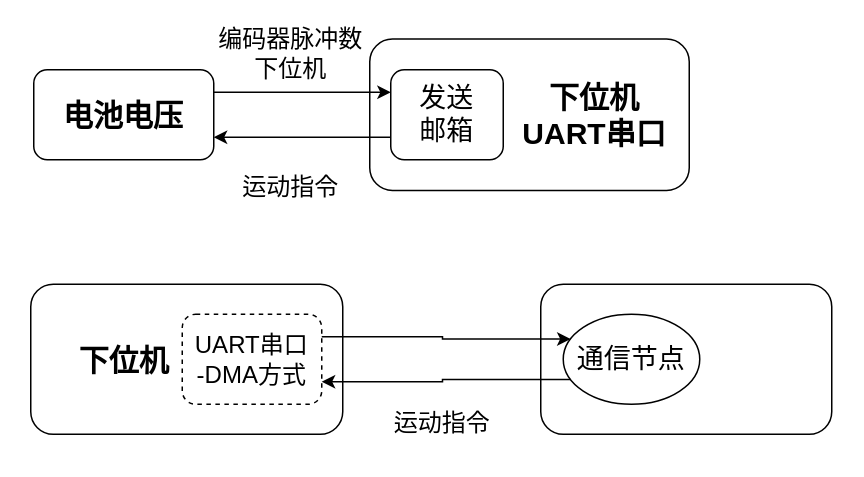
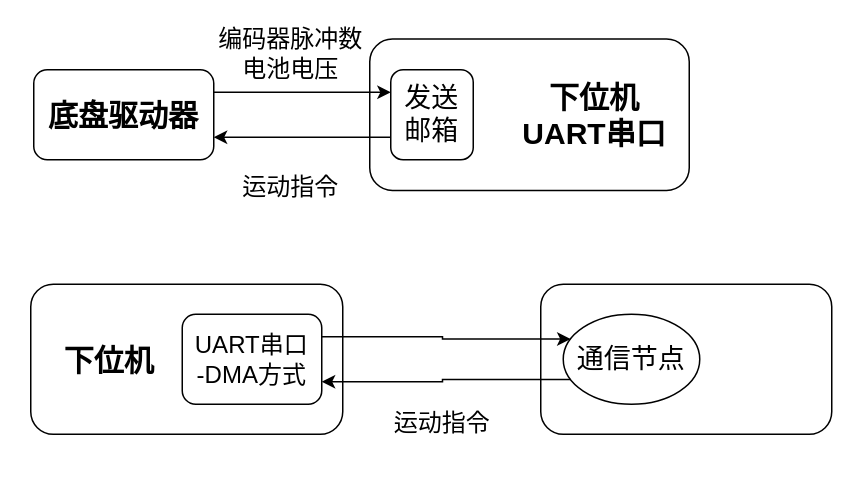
  <mxCell id="0" />
  <mxCell id="1" parent="0" />
  <mxCell id="2" value="" style="rounded=1;whiteSpace=wrap;html=1;fillColor=none;" vertex="1" parent="1"><mxGeometry x="246" y="25.5" width="213" height="101" as="geometry" /></mxCell>
  <mxCell id="3" value="下位机&lt;br&gt;UART串口" style="text;html=1;strokeColor=none;fillColor=none;align=center;verticalAlign=middle;whiteSpace=wrap;rounded=0;fontSize=20;fontStyle=1" vertex="1" parent="1"><mxGeometry x="342" y="61" width="108" height="30" as="geometry" /></mxCell>
  <mxCell id="4" style="edgeStyle=orthogonalEdgeStyle;rounded=0;orthogonalLoop=1;jettySize=auto;html=1;exitX=0;exitY=0.75;exitDx=0;exitDy=0;entryX=1;entryY=0.75;entryDx=0;entryDy=0;fontSize=20;" edge="1" parent="1" source="5" target="7"><mxGeometry relative="1" as="geometry" /></mxCell>
- <mxCell id="5" value="发送&lt;br style=&quot;font-size: 18px;&quot;&gt;邮箱" style="rounded=1;whiteSpace=wrap;html=1;fontSize=18;fillColor=none;" vertex="1" parent="1"><mxGeometry x="260" y="46" width="75" height="60" as="geometry" /></mxCell>
+ <mxCell id="5" value="发送&lt;br style=&quot;font-size: 18px;&quot;&gt;邮箱" style="rounded=1;whiteSpace=wrap;html=1;fontSize=18;fillColor=none;" vertex="1" parent="1"><mxGeometry x="260" y="46" width="55" height="60" as="geometry" /></mxCell>
  <mxCell id="6" style="edgeStyle=orthogonalEdgeStyle;rounded=0;orthogonalLoop=1;jettySize=auto;html=1;exitX=1;exitY=0.25;exitDx=0;exitDy=0;entryX=0;entryY=0.25;entryDx=0;entryDy=0;fontSize=20;" edge="1" parent="1" source="7" target="5"><mxGeometry relative="1" as="geometry" /></mxCell>
- <mxCell id="7" value="&lt;b&gt;电池电压&lt;/b&gt;" style="rounded=1;whiteSpace=wrap;html=1;fontSize=20;fillColor=none;" vertex="1" parent="1"><mxGeometry x="22" y="46" width="120" height="60" as="geometry" /></mxCell>
- <mxCell id="8" value="编码器脉冲数&lt;br&gt;下位机" style="text;html=1;strokeColor=none;fillColor=none;align=center;verticalAlign=middle;whiteSpace=wrap;rounded=0;fontSize=16;" vertex="1" parent="1"><mxGeometry x="135" y="20" width="117" height="30" as="geometry" /></mxCell>
+ <mxCell id="7" value="&lt;b&gt;底盘驱动器&lt;/b&gt;" style="rounded=1;whiteSpace=wrap;html=1;fontSize=20;fillColor=none;" vertex="1" parent="1"><mxGeometry x="22" y="46" width="120" height="60" as="geometry" /></mxCell>
+ <mxCell id="8" value="编码器脉冲数&lt;br&gt;电池电压" style="text;html=1;strokeColor=none;fillColor=none;align=center;verticalAlign=middle;whiteSpace=wrap;rounded=0;fontSize=16;" vertex="1" parent="1"><mxGeometry x="135" y="20" width="117" height="30" as="geometry" /></mxCell>
  <mxCell id="9" value="运动指令" style="text;html=1;strokeColor=none;fillColor=none;align=center;verticalAlign=middle;whiteSpace=wrap;rounded=0;fontSize=16;" vertex="1" parent="1"><mxGeometry x="135" y="109" width="117" height="30" as="geometry" /></mxCell>
  <mxCell id="10" value="" style="rounded=1;whiteSpace=wrap;html=1;fontSize=16;fillColor=none;" vertex="1" parent="1"><mxGeometry x="20" y="189" width="208" height="100" as="geometry" /></mxCell>
- <mxCell id="11" value="下位机" style="text;html=1;strokeColor=none;fillColor=none;align=center;verticalAlign=middle;whiteSpace=wrap;rounded=0;fontSize=20;fontStyle=1" vertex="1" parent="1"><mxGeometry x="51" y="223" width="63" height="32" as="geometry" /></mxCell>
+ <mxCell id="11" value="下位机" style="text;html=1;strokeColor=none;fillColor=none;align=center;verticalAlign=middle;whiteSpace=wrap;rounded=0;fontSize=20;fontStyle=1" vertex="1" parent="1"><mxGeometry x="41" y="223" width="63" height="32" as="geometry" /></mxCell>
  <mxCell id="12" style="edgeStyle=orthogonalEdgeStyle;rounded=0;orthogonalLoop=1;jettySize=auto;html=1;exitX=1;exitY=0.25;exitDx=0;exitDy=0;entryX=0;entryY=0.25;entryDx=0;entryDy=0;fontSize=18;" edge="1" parent="1" source="13" target="15"><mxGeometry relative="1" as="geometry" /></mxCell>
- <mxCell id="13" value="UART串口&lt;br&gt;-DMA方式" style="rounded=1;whiteSpace=wrap;html=1;fontSize=16;fillColor=none;dashed=1;" vertex="1" parent="1"><mxGeometry x="121" y="209" width="93" height="60" as="geometry" /></mxCell>
+ <mxCell id="13" value="UART串口&lt;br&gt;-DMA方式" style="rounded=1;whiteSpace=wrap;html=1;fontSize=16;fillColor=none;" vertex="1" parent="1"><mxGeometry x="121" y="209" width="93" height="60" as="geometry" /></mxCell>
  <mxCell id="14" style="edgeStyle=orthogonalEdgeStyle;rounded=0;orthogonalLoop=1;jettySize=auto;html=1;exitX=0;exitY=0.75;exitDx=0;exitDy=0;entryX=1;entryY=0.75;entryDx=0;entryDy=0;fontSize=18;" edge="1" parent="1" source="15" target="13"><mxGeometry relative="1" as="geometry" /></mxCell>
  <mxCell id="15" value="通信节点" style="ellipse;whiteSpace=wrap;html=1;fontSize=18;fillColor=none;fontStyle=0;" vertex="1" parent="1"><mxGeometry x="375" y="209" width="91" height="60" as="geometry" /></mxCell>
  <mxCell id="16" value="" style="rounded=1;whiteSpace=wrap;html=1;fontSize=18;fillColor=none;" vertex="1" parent="1"><mxGeometry x="360" y="189" width="194" height="100" as="geometry" /></mxCell>
  <mxCell id="17" value="运动指令" style="text;html=1;strokeColor=none;fillColor=none;align=center;verticalAlign=middle;whiteSpace=wrap;rounded=0;fontSize=16;" vertex="1" parent="1"><mxGeometry x="236" y="266" width="117" height="30" as="geometry" /></mxCell>
